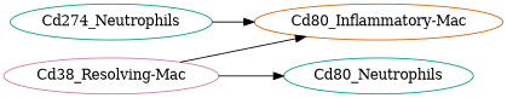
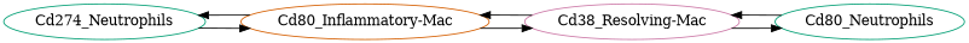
  strict digraph {
    rankdir=LR
    node [celltype=Neutrophils color="#009E73" genesym=Cd80 nodetype=receiver]
    edge [ecolor="#009E73" origtype="Cd80_Inflammatory-Mac" weight=0.1438797760131589]
    Cd274_Neutrophils [genesym=Cd274 nodetype=sender specificity=0.6176064445953491]
    "Cd80_Inflammatory-Mac" [celltype="Inflammatory-Mac" color="#D55E00" specificity=0.2329635276189966]
    n3 [celltype="Resolving-Mac" color="#CC79A7" genesym=Cd28 label="Cd38_Resolving-Mac" specificity=0.5896551116296064]
    Cd80_Neutrophils [specificity=0.6628648713262609]
    Cd274_Neutrophils -> "Cd80_Inflammatory-Mac" [origtype=Cd274_Neutrophils]
+   "Cd80_Inflammatory-Mac" -> Cd274_Neutrophils [ecolor="#D55E00"]
+   "Cd80_Inflammatory-Mac" -> n3 [ecolor="#D55E00" weight=0.1373681348838063]
    n3 -> "Cd80_Inflammatory-Mac" [ecolor="#CC79A7" origtype="Cd28_Resolving-Mac" weight=0.1373681348838063]
    n3 -> Cd80_Neutrophils [ecolor="#CC79A7" origtype="Cd28_Resolving-Mac" weight=0.3908616596972311]
+   Cd80_Neutrophils -> n3 [origtype=Cd80_Neutrophils weight=0.3908616596972311]
  }
